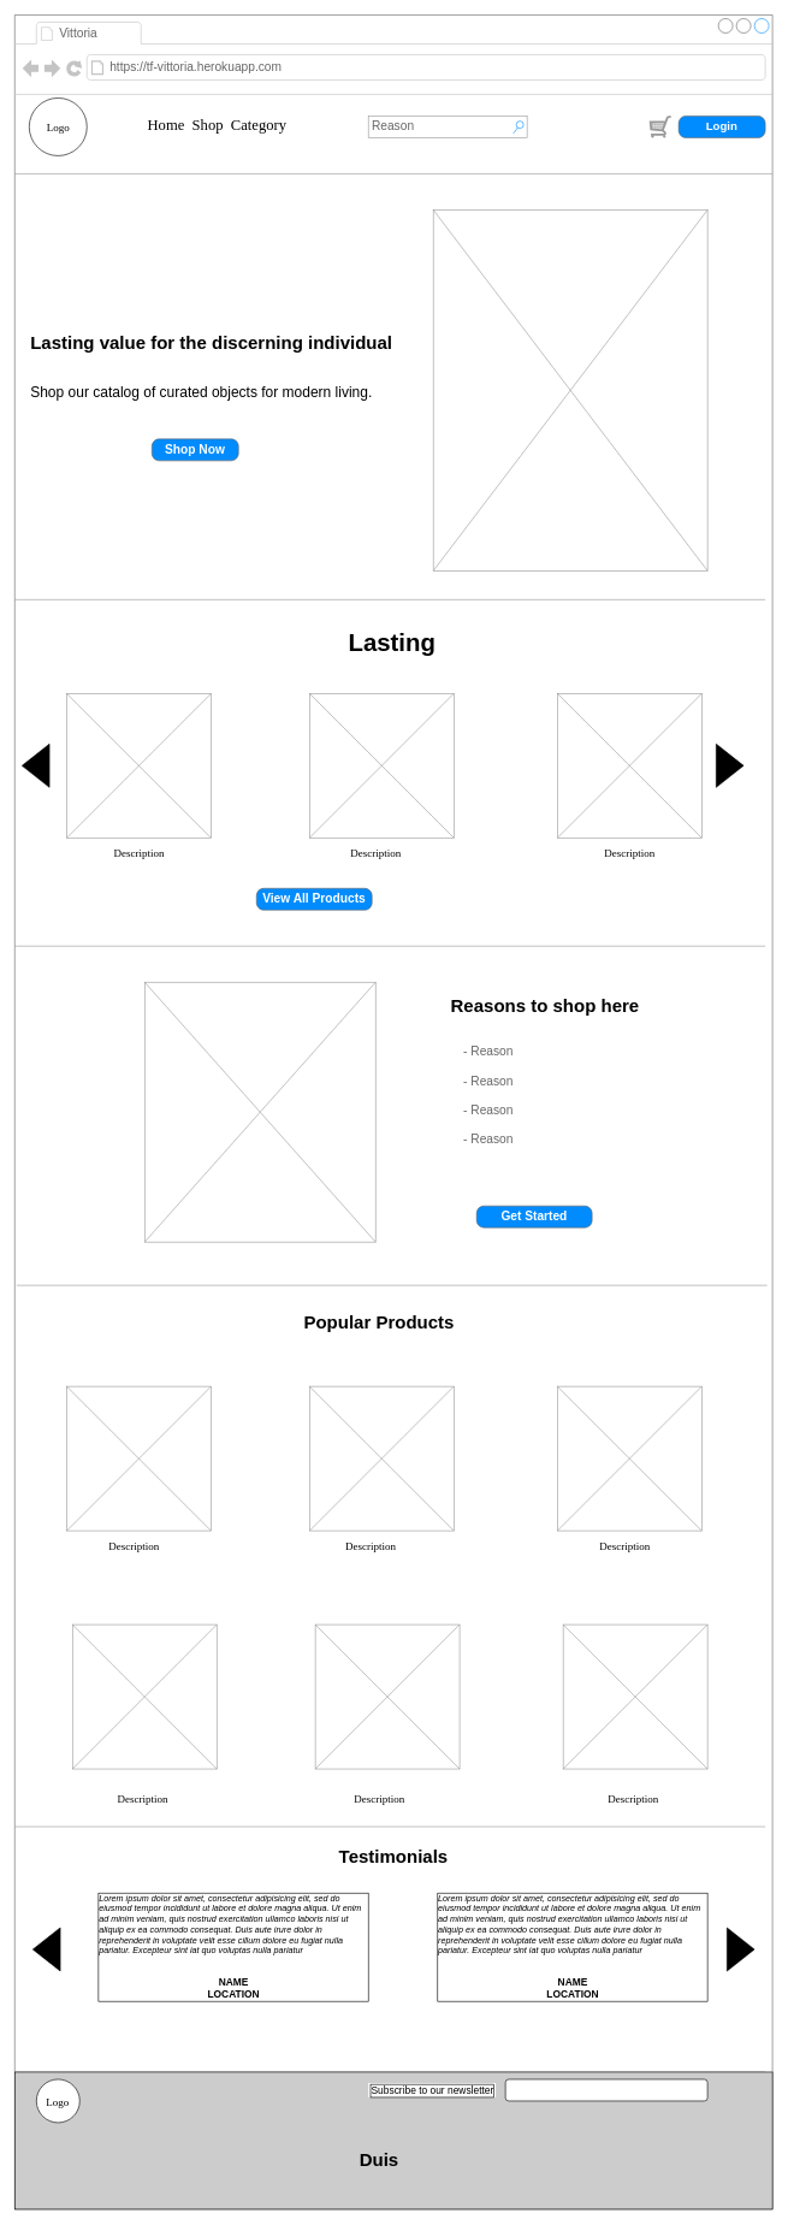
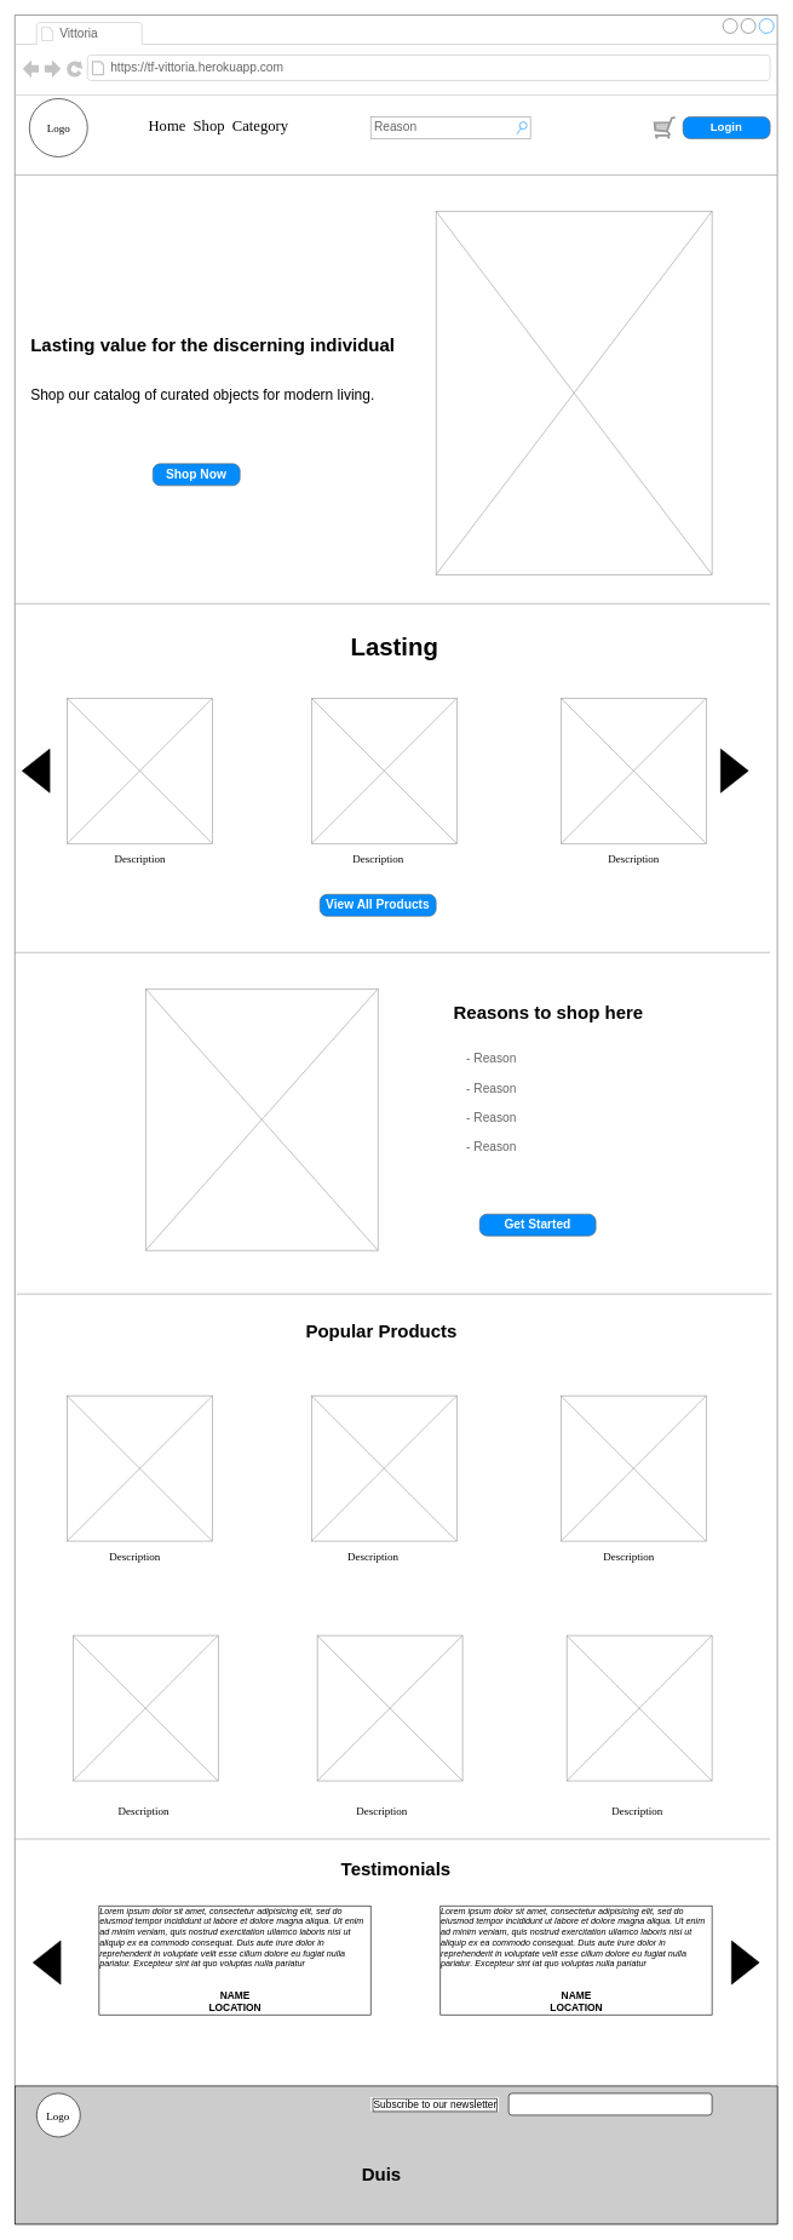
  <mxCell id="0" />
  <mxCell id="1" parent="0" />
  <mxCell id="2" value="" style="strokeWidth=1;shadow=0;dashed=0;align=center;html=1;shape=mxgraph.mockup.containers.browserWindow;rSize=0;strokeColor=#666666;mainText=,;recursiveResize=0;rounded=0;labelBackgroundColor=#ADADAD;fontFamily=Verdana;fontSize=12" parent="1" vertex="1"><mxGeometry y="20" width="1050" height="3040" as="geometry" x="20" /></mxCell>
  <mxCell id="3" value="Vittoria" style="strokeWidth=1;shadow=0;dashed=0;align=center;html=1;shape=mxgraph.mockup.containers.anchor;fontSize=17;fontColor=#666666;align=left;" parent="2" vertex="1"><mxGeometry x="60" y="12" width="100" height="28" as="geometry" /></mxCell>
  <mxCell id="4" value="https://tf-vittoria.herokuapp.com" style="strokeWidth=1;shadow=0;dashed=0;align=center;html=1;shape=mxgraph.mockup.containers.anchor;rSize=0;fontSize=17;fontColor=#666666;align=left;" parent="2" vertex="1"><mxGeometry x="130" y="60" width="250" height="26" as="geometry" /></mxCell>
  <mxCell id="5" value="&lt;div style=&quot;font-size: 28px;&quot; align=&quot;center&quot;&gt;&lt;font style=&quot;font-size: 21px;&quot;&gt;Home&amp;nbsp; Shop&amp;nbsp; Category&lt;/font&gt;&lt;/div&gt;" style="text;html=1;points=[];align=center;verticalAlign=top;spacingTop=-4;fontSize=30;fontFamily=Verdana" parent="2" vertex="1"><mxGeometry x="110" y="130" width="340" height="50" as="geometry" /></mxCell>
  <mxCell id="6" value="Reason" style="strokeWidth=1;shadow=0;dashed=0;align=center;html=1;shape=mxgraph.mockup.forms.searchBox;strokeColor=#999999;mainText=;strokeColor2=#008cff;fontColor=#666666;fontSize=17;align=left;spacingLeft=3;rounded=0;labelBackgroundColor=none;" parent="2" vertex="1"><mxGeometry x="490" y="140" width="220" height="30" as="geometry" /></mxCell>
  <mxCell id="7" value="" style="verticalLabelPosition=bottom;shadow=0;dashed=0;align=center;html=1;verticalAlign=top;strokeWidth=1;shape=mxgraph.mockup.markup.line;strokeColor=#999999;rounded=0;labelBackgroundColor=none;fillColor=#ffffff;fontFamily=Verdana;fontSize=12;fontColor=#000000;" parent="2" vertex="1"><mxGeometry y="210" width="1050" height="20" as="geometry" /></mxCell>
  <mxCell id="8" value="&lt;h2&gt;&lt;font style=&quot;font-size: 25px;&quot;&gt;Lasting value for the discerning individual&lt;/font&gt;&lt;/h2&gt;&lt;br&gt;                        &lt;p&gt;&lt;font style=&quot;font-size: 20px;&quot;&gt;Shop our catalog of curated objects for modern living.&lt;/font&gt;&lt;/p&gt;" style="text;spacingTop=-5;whiteSpace=wrap;html=1;align=left;fontSize=12;fontFamily=Helvetica;fillColor=none;strokeColor=none;rounded=0;shadow=1;labelBackgroundColor=none;" parent="2" vertex="1"><mxGeometry x="20" y="422.5" width="550" height="160" as="geometry" /></mxCell>
  <mxCell id="9" value="" style="verticalLabelPosition=bottom;shadow=0;dashed=0;align=center;html=1;verticalAlign=top;strokeWidth=1;shape=mxgraph.mockup.markup.line;strokeColor=#999999;rounded=0;labelBackgroundColor=none;fillColor=#ffffff;fontFamily=Verdana;fontSize=12;fontColor=#000000;" parent="2" vertex="1"><mxGeometry y="800" width="1040" height="20" as="geometry" /></mxCell>
  <mxCell id="10" value="" style="verticalLabelPosition=bottom;shadow=0;dashed=0;align=center;html=1;verticalAlign=top;strokeWidth=1;shape=mxgraph.mockup.graphics.simpleIcon;strokeColor=#999999;fillColor=#ffffff;rounded=0;labelBackgroundColor=none;fontFamily=Verdana;fontSize=12;fontColor=#000000;" parent="2" vertex="1"><mxGeometry x="72" y="940" width="200" height="200" as="geometry" /></mxCell>
  <mxCell id="11" value="" style="ellipse;whiteSpace=wrap;html=1;aspect=fixed;" parent="2" vertex="1"><mxGeometry x="20" y="115" width="80" height="80" as="geometry" /></mxCell>
  <mxCell id="12" value="" style="verticalLabelPosition=bottom;shadow=0;dashed=0;align=center;html=1;verticalAlign=top;strokeWidth=1;shape=mxgraph.mockup.misc.shoppingCart;strokeColor=#999999;" parent="2" vertex="1"><mxGeometry x="880" y="140" width="30" height="30" as="geometry" /></mxCell>
  <mxCell id="13" value="&lt;font style=&quot;font-size: 16px;&quot;&gt;Login&lt;/font&gt;" style="strokeWidth=1;shadow=0;dashed=0;align=center;html=1;shape=mxgraph.mockup.buttons.button;strokeColor=#666666;fontColor=#ffffff;mainText=;buttonStyle=round;fontSize=17;fontStyle=1;fillColor=#008cff;whiteSpace=wrap;" parent="2" vertex="1"><mxGeometry x="920" y="140" width="120" height="30" as="geometry" /></mxCell>
  <mxCell id="14" value="Logo" style="text;html=1;points=[];align=center;verticalAlign=top;spacingTop=-4;fontSize=15;fontFamily=Verdana" parent="2" vertex="1"><mxGeometry x="35" y="145" width="50" height="20" as="geometry" /></mxCell>
  <mxCell id="15" value="" style="verticalLabelPosition=bottom;shadow=0;dashed=0;align=center;html=1;verticalAlign=top;strokeWidth=1;shape=mxgraph.mockup.graphics.simpleIcon;strokeColor=#999999;" parent="2" vertex="1"><mxGeometry x="580" y="270" width="380" height="500" as="geometry" /></mxCell>
- <mxCell id="16" value="Shop Now" style="strokeWidth=1;shadow=0;dashed=0;align=center;html=1;shape=mxgraph.mockup.buttons.button;strokeColor=#666666;fontColor=#ffffff;mainText=;buttonStyle=round;fontSize=17;fontStyle=1;fillColor=#008cff;whiteSpace=wrap;" parent="2" vertex="1"><mxGeometry x="190" y="587.5" width="120" height="30" as="geometry" /></mxCell>
+ <mxCell id="16" value="Shop Now" style="strokeWidth=1;shadow=0;dashed=0;align=center;html=1;shape=mxgraph.mockup.buttons.button;strokeColor=#666666;fontColor=#ffffff;mainText=;buttonStyle=round;fontSize=17;fontStyle=1;fillColor=#008cff;whiteSpace=wrap;" parent="2" vertex="1"><mxGeometry x="190" y="617.5" width="120" height="30" as="geometry" /></mxCell>
  <mxCell id="17" value="" style="verticalLabelPosition=bottom;shadow=0;dashed=0;align=center;html=1;verticalAlign=top;strokeWidth=1;shape=mxgraph.mockup.graphics.simpleIcon;strokeColor=#999999;fillColor=#ffffff;rounded=0;labelBackgroundColor=none;fontFamily=Verdana;fontSize=12;fontColor=#000000;" parent="2" vertex="1"><mxGeometry x="408.5" y="940" width="200" height="200" as="geometry" /></mxCell>
  <mxCell id="18" value="" style="verticalLabelPosition=bottom;shadow=0;dashed=0;align=center;html=1;verticalAlign=top;strokeWidth=1;shape=mxgraph.mockup.graphics.simpleIcon;strokeColor=#999999;fillColor=#ffffff;rounded=0;labelBackgroundColor=none;fontFamily=Verdana;fontSize=12;fontColor=#000000;" parent="2" vertex="1"><mxGeometry x="752" y="940" width="200" height="200" as="geometry" /></mxCell>
  <mxCell id="19" value="&lt;h2 style=&quot;font-size: 34px;&quot; align=&quot;center&quot;&gt;Lasting&lt;br&gt;&lt;/h2&gt;" style="text;spacingTop=-5;whiteSpace=wrap;html=1;align=center;fontSize=12;fontFamily=Helvetica;fillColor=none;strokeColor=none;rounded=0;shadow=1;labelBackgroundColor=none;" parent="2" vertex="1"><mxGeometry x="413.5" y="820" width="218" height="40" as="geometry" /></mxCell>
  <mxCell id="20" value="" style="triangle;whiteSpace=wrap;html=1;fillColor=#000000;" parent="2" vertex="1"><mxGeometry x="972" y="1010" width="38" height="60" as="geometry" /></mxCell>
  <mxCell id="21" value="" style="triangle;whiteSpace=wrap;html=1;fillColor=#000000;direction=west;" parent="2" vertex="1"><mxGeometry x="10" y="1010" width="38" height="60" as="geometry" /></mxCell>
- <mxCell id="22" value="View All Products" style="strokeWidth=1;shadow=0;dashed=0;align=center;html=1;shape=mxgraph.mockup.buttons.button;strokeColor=#666666;fontColor=#ffffff;mainText=;buttonStyle=round;fontSize=17;fontStyle=1;fillColor=#008cff;whiteSpace=wrap;" parent="2" vertex="1"><mxGeometry x="335" y="1210" width="160" height="30" as="geometry" /></mxCell>
+ <mxCell id="22" value="View All Products" style="strokeWidth=1;shadow=0;dashed=0;align=center;html=1;shape=mxgraph.mockup.buttons.button;strokeColor=#666666;fontColor=#ffffff;mainText=;buttonStyle=round;fontSize=17;fontStyle=1;fillColor=#008cff;whiteSpace=wrap;" parent="2" vertex="1"><mxGeometry x="420" y="1210" width="160" height="30" as="geometry" /></mxCell>
  <mxCell id="23" value="" style="verticalLabelPosition=bottom;shadow=0;dashed=0;align=center;html=1;verticalAlign=top;strokeWidth=1;shape=mxgraph.mockup.markup.line;strokeColor=#999999;rounded=0;labelBackgroundColor=none;fillColor=#ffffff;fontFamily=Verdana;fontSize=12;fontColor=#000000;" parent="2" vertex="1"><mxGeometry y="1280" width="1040" height="20" as="geometry" /></mxCell>
  <mxCell id="24" value="" style="verticalLabelPosition=bottom;shadow=0;dashed=0;align=center;html=1;verticalAlign=top;strokeWidth=1;shape=mxgraph.mockup.graphics.simpleIcon;strokeColor=#999999;fillColor=#ffffff;rounded=0;labelBackgroundColor=none;fontFamily=Verdana;fontSize=12;fontColor=#000000;" parent="2" vertex="1"><mxGeometry x="180" y="1340" width="320" height="360" as="geometry" /></mxCell>
  <mxCell id="25" value="&lt;h2&gt;&lt;font style=&quot;font-size: 25px;&quot;&gt;Reasons to shop here&lt;br&gt;&lt;/font&gt;&lt;/h2&gt;&lt;br&gt;                        " style="text;spacingTop=-5;whiteSpace=wrap;html=1;align=center;fontSize=12;fontFamily=Helvetica;fillColor=none;strokeColor=none;rounded=0;shadow=1;labelBackgroundColor=none;" parent="2" vertex="1"><mxGeometry x="530" y="1340" width="410" height="60" as="geometry" /></mxCell>
  <mxCell id="26" value="&lt;div&gt;- Reason&lt;/div&gt;&lt;div&gt;&lt;br&gt;&lt;/div&gt;&lt;div&gt;- Reason&lt;/div&gt;&lt;div&gt;&lt;br&gt;&lt;/div&gt;&lt;div&gt;- Reason&lt;/div&gt;&lt;div&gt;&lt;br&gt;&lt;/div&gt;&lt;div&gt;- Reason&lt;br&gt;&lt;/div&gt;" style="strokeWidth=1;shadow=0;dashed=0;align=center;html=1;shape=mxgraph.mockup.text.bulletedList;textColor=#666666;mainText=,,,,;textSize=17;bulletStyle=none;strokeColor=none;fillColor=none;align=left;verticalAlign=top;fontSize=17;fontColor=#666666;" parent="2" vertex="1"><mxGeometry x="620" y="1420" width="250" height="190" as="geometry" /></mxCell>
  <mxCell id="27" value="Get Started" style="strokeWidth=1;shadow=0;dashed=0;align=center;html=1;shape=mxgraph.mockup.buttons.button;strokeColor=#666666;fontColor=#ffffff;mainText=;buttonStyle=round;fontSize=17;fontStyle=1;fillColor=#008cff;whiteSpace=wrap;" parent="2" vertex="1"><mxGeometry x="640" y="1650" width="160" height="30" as="geometry" /></mxCell>
  <mxCell id="28" value="" style="verticalLabelPosition=bottom;shadow=0;dashed=0;align=center;html=1;verticalAlign=top;strokeWidth=1;shape=mxgraph.mockup.markup.line;strokeColor=#999999;rounded=0;labelBackgroundColor=none;fillColor=#ffffff;fontFamily=Verdana;fontSize=12;fontColor=#000000;" parent="2" vertex="1"><mxGeometry x="2.5" y="1750" width="1040" height="20" as="geometry" /></mxCell>
  <mxCell id="29" value="" style="verticalLabelPosition=bottom;shadow=0;dashed=0;align=center;html=1;verticalAlign=top;strokeWidth=1;shape=mxgraph.mockup.graphics.simpleIcon;strokeColor=#999999;fillColor=#ffffff;rounded=0;labelBackgroundColor=none;fontFamily=Verdana;fontSize=12;fontColor=#000000;" parent="2" vertex="1"><mxGeometry x="72" y="1900" width="200" height="200" as="geometry" /></mxCell>
  <mxCell id="30" value="" style="verticalLabelPosition=bottom;shadow=0;dashed=0;align=center;html=1;verticalAlign=top;strokeWidth=1;shape=mxgraph.mockup.graphics.simpleIcon;strokeColor=#999999;fillColor=#ffffff;rounded=0;labelBackgroundColor=none;fontFamily=Verdana;fontSize=12;fontColor=#000000;" parent="2" vertex="1"><mxGeometry x="408.5" y="1900" width="200" height="200" as="geometry" /></mxCell>
  <mxCell id="31" value="" style="verticalLabelPosition=bottom;shadow=0;dashed=0;align=center;html=1;verticalAlign=top;strokeWidth=1;shape=mxgraph.mockup.graphics.simpleIcon;strokeColor=#999999;fillColor=#ffffff;rounded=0;labelBackgroundColor=none;fontFamily=Verdana;fontSize=12;fontColor=#000000;" parent="2" vertex="1"><mxGeometry x="752" y="1900" width="200" height="200" as="geometry" /></mxCell>
  <mxCell id="32" value="" style="verticalLabelPosition=bottom;shadow=0;dashed=0;align=center;html=1;verticalAlign=top;strokeWidth=1;shape=mxgraph.mockup.graphics.simpleIcon;strokeColor=#999999;fillColor=#ffffff;rounded=0;labelBackgroundColor=none;fontFamily=Verdana;fontSize=12;fontColor=#000000;" parent="2" vertex="1"><mxGeometry x="80" y="2230" width="200" height="200" as="geometry" /></mxCell>
  <mxCell id="33" value="" style="verticalLabelPosition=bottom;shadow=0;dashed=0;align=center;html=1;verticalAlign=top;strokeWidth=1;shape=mxgraph.mockup.graphics.simpleIcon;strokeColor=#999999;fillColor=#ffffff;rounded=0;labelBackgroundColor=none;fontFamily=Verdana;fontSize=12;fontColor=#000000;" parent="2" vertex="1"><mxGeometry x="416.5" y="2230" width="200" height="200" as="geometry" /></mxCell>
  <mxCell id="34" value="" style="verticalLabelPosition=bottom;shadow=0;dashed=0;align=center;html=1;verticalAlign=top;strokeWidth=1;shape=mxgraph.mockup.graphics.simpleIcon;strokeColor=#999999;fillColor=#ffffff;rounded=0;labelBackgroundColor=none;fontFamily=Verdana;fontSize=12;fontColor=#000000;" parent="2" vertex="1"><mxGeometry x="760" y="2230" width="200" height="200" as="geometry" /></mxCell>
  <mxCell id="35" value="&lt;h2&gt;&lt;font style=&quot;font-size: 25px;&quot;&gt;Popular Products&lt;br&gt;&lt;/font&gt;&lt;/h2&gt;&lt;br&gt;                        " style="text;spacingTop=-5;whiteSpace=wrap;html=1;align=center;fontSize=12;fontFamily=Helvetica;fillColor=none;strokeColor=none;rounded=0;shadow=1;labelBackgroundColor=none;" parent="2" vertex="1"><mxGeometry x="300" y="1780" width="410" height="60" as="geometry" /></mxCell>
  <mxCell id="36" value="Description" style="text;html=1;points=[];align=center;verticalAlign=top;spacingTop=-4;fontSize=15;fontFamily=Verdana" parent="2" vertex="1"><mxGeometry x="132" y="1150" width="80" height="20" as="geometry" /></mxCell>
  <mxCell id="37" value="Description" style="text;html=1;points=[];align=center;verticalAlign=top;spacingTop=-4;fontSize=15;fontFamily=Verdana" parent="2" vertex="1"><mxGeometry x="460" y="1150" width="80" height="20" as="geometry" /></mxCell>
  <mxCell id="38" value="Description" style="text;html=1;points=[];align=center;verticalAlign=top;spacingTop=-4;fontSize=15;fontFamily=Verdana" parent="2" vertex="1"><mxGeometry x="812" y="1150" width="80" height="20" as="geometry" /></mxCell>
  <mxCell id="39" value="Description" style="text;html=1;points=[];align=center;verticalAlign=top;spacingTop=-4;fontSize=15;fontFamily=Verdana" parent="2" vertex="1"><mxGeometry x="125" y="2110" width="80" height="20" as="geometry" /></mxCell>
  <mxCell id="40" value="Description" style="text;html=1;points=[];align=center;verticalAlign=top;spacingTop=-4;fontSize=15;fontFamily=Verdana" parent="2" vertex="1"><mxGeometry x="453" y="2110" width="80" height="20" as="geometry" /></mxCell>
  <mxCell id="41" value="Description" style="text;html=1;points=[];align=center;verticalAlign=top;spacingTop=-4;fontSize=15;fontFamily=Verdana" parent="2" vertex="1"><mxGeometry x="805" y="2110" width="80" height="20" as="geometry" /></mxCell>
  <mxCell id="42" value="Description" style="text;html=1;points=[];align=center;verticalAlign=top;spacingTop=-4;fontSize=15;fontFamily=Verdana" parent="2" vertex="1"><mxGeometry x="136.5" y="2460" width="80" height="20" as="geometry" /></mxCell>
  <mxCell id="43" value="Description" style="text;html=1;points=[];align=center;verticalAlign=top;spacingTop=-4;fontSize=15;fontFamily=Verdana" parent="2" vertex="1"><mxGeometry x="464.5" y="2460" width="80" height="20" as="geometry" /></mxCell>
  <mxCell id="44" value="Description" style="text;html=1;points=[];align=center;verticalAlign=top;spacingTop=-4;fontSize=15;fontFamily=Verdana" parent="2" vertex="1"><mxGeometry x="816.5" y="2460" width="80" height="20" as="geometry" /></mxCell>
  <mxCell id="45" value="" style="verticalLabelPosition=bottom;shadow=0;dashed=0;align=center;html=1;verticalAlign=top;strokeWidth=1;shape=mxgraph.mockup.markup.line;strokeColor=#999999;rounded=0;labelBackgroundColor=none;fillColor=#ffffff;fontFamily=Verdana;fontSize=12;fontColor=#000000;" parent="2" vertex="1"><mxGeometry y="2500" width="1040" height="20" as="geometry" /></mxCell>
  <mxCell id="46" value="&lt;h2&gt;&lt;font style=&quot;font-size: 25px;&quot;&gt;Testimonials&lt;br&gt;&lt;/font&gt;&lt;/h2&gt;&lt;br&gt;                        " style="text;spacingTop=-5;whiteSpace=wrap;html=1;align=center;fontSize=12;fontFamily=Helvetica;fillColor=none;strokeColor=none;rounded=0;shadow=1;labelBackgroundColor=none;" parent="2" vertex="1"><mxGeometry x="320" y="2520" width="410" height="60" as="geometry" /></mxCell>
  <mxCell id="47" value="&lt;div&gt;&lt;i&gt;Lorem ipsum dolor sit amet, consectetur adipisicing elit, sed do eiusmod tempor incididunt ut labore et dolore magna aliqua. Ut enim ad minim veniam, quis nostrud exercitation ullamco laboris nisi ut aliquip ex ea commodo consequat. Duis aute irure dolor in reprehenderit in voluptate velit esse cillum dolore eu fugiat nulla pariatur. Excepteur sint iat quo voluptas nulla pariatur&lt;/i&gt;&lt;/div&gt;&lt;div&gt;&lt;i&gt;&lt;br&gt;&lt;/i&gt;&lt;/div&gt;&lt;div&gt;&lt;br&gt;&lt;/div&gt;&lt;div style=&quot;font-size: 14px;&quot; align=&quot;center&quot;&gt;&lt;font style=&quot;font-size: 14px;&quot;&gt;&lt;b&gt;NAME&lt;/b&gt;&lt;/font&gt;&lt;/div&gt;&lt;div style=&quot;font-size: 14px;&quot; align=&quot;center&quot;&gt;&lt;font style=&quot;font-size: 14px;&quot;&gt;&lt;b&gt;LOCATION&lt;/b&gt;&lt;/font&gt;&lt;br&gt;&lt;/div&gt;" style="text;spacingTop=-5;whiteSpace=wrap;html=1;align=left;fontSize=12;fontFamily=Helvetica;fillColor=none;strokeColor=none;labelBorderColor=default;" parent="2" vertex="1"><mxGeometry x="113.5" y="2600" width="376.5" height="200" as="geometry" /></mxCell>
  <mxCell id="48" value="&lt;div&gt;&lt;i&gt;Lorem ipsum dolor sit amet, consectetur adipisicing elit, sed do eiusmod tempor incididunt ut labore et dolore magna aliqua. Ut enim ad minim veniam, quis nostrud exercitation ullamco laboris nisi ut aliquip ex ea commodo consequat. Duis aute irure dolor in reprehenderit in voluptate velit esse cillum dolore eu fugiat nulla pariatur. Excepteur sint iat quo voluptas nulla pariatur&lt;/i&gt;&lt;/div&gt;&lt;div&gt;&lt;i&gt;&lt;br&gt;&lt;/i&gt;&lt;/div&gt;&lt;div&gt;&lt;br&gt;&lt;/div&gt;&lt;div style=&quot;font-size: 14px;&quot; align=&quot;center&quot;&gt;&lt;font style=&quot;font-size: 14px;&quot;&gt;&lt;b&gt;NAME&lt;/b&gt;&lt;/font&gt;&lt;/div&gt;&lt;div style=&quot;font-size: 14px;&quot; align=&quot;center&quot;&gt;&lt;font style=&quot;font-size: 14px;&quot;&gt;&lt;b&gt;LOCATION&lt;/b&gt;&lt;/font&gt;&lt;br&gt;&lt;/div&gt;" style="text;spacingTop=-5;whiteSpace=wrap;html=1;align=left;fontSize=12;fontFamily=Helvetica;fillColor=none;strokeColor=none;labelBorderColor=default;" parent="2" vertex="1"><mxGeometry x="583.5" y="2600" width="376.5" height="200" as="geometry" /></mxCell>
  <mxCell id="49" value="" style="triangle;whiteSpace=wrap;html=1;fillColor=#000000;direction=west;" parent="2" vertex="1"><mxGeometry x="25" y="2650" width="38" height="60" as="geometry" /></mxCell>
  <mxCell id="50" value="" style="triangle;whiteSpace=wrap;html=1;fillColor=#000000;" parent="2" vertex="1"><mxGeometry x="987" y="2650" width="38" height="60" as="geometry" /></mxCell>
  <mxCell id="51" value="" style="verticalLabelPosition=bottom;shadow=0;dashed=0;align=center;html=1;verticalAlign=top;strokeWidth=1;shape=mxgraph.mockup.markup.line;strokeColor=#999999;rounded=0;labelBackgroundColor=none;fillColor=#ffffff;fontFamily=Verdana;fontSize=12;fontColor=#000000;" parent="2" vertex="1"><mxGeometry y="2840" width="1040" height="20" as="geometry" /></mxCell>
  <mxCell id="52" value="" style="rounded=0;whiteSpace=wrap;html=1;fillColor=#CCCCCC;" parent="2" vertex="1"><mxGeometry y="2850" width="1050" height="190" as="geometry" /></mxCell>
  <mxCell id="53" value="&lt;h2&gt;&lt;font style=&quot;font-size: 25px;&quot;&gt;Duis&lt;br&gt;&lt;/font&gt;&lt;/h2&gt;&lt;br&gt;                        " style="text;spacingTop=-5;whiteSpace=wrap;html=1;align=center;fontSize=12;fontFamily=Helvetica;fillColor=none;strokeColor=none;rounded=0;shadow=1;labelBackgroundColor=none;" parent="2" vertex="1"><mxGeometry x="300" y="2940" width="410" height="60" as="geometry" /></mxCell>
  <mxCell id="54" value="" style="ellipse;whiteSpace=wrap;html=1;aspect=fixed;" parent="2" vertex="1"><mxGeometry x="30" y="2860" width="60" height="60" as="geometry" /></mxCell>
  <mxCell id="55" value="Logo" style="text;html=1;points=[];align=center;verticalAlign=top;spacingTop=-4;fontSize=15;fontFamily=Verdana" parent="2" vertex="1"><mxGeometry x="33.5" y="2880" width="50" height="20" as="geometry" /></mxCell>
  <mxCell id="56" value="" style="rounded=1;whiteSpace=wrap;html=1;" parent="2" vertex="1"><mxGeometry x="680" y="2860" width="280" height="30" as="geometry" /></mxCell>
  <mxCell id="57" value="&lt;div style=&quot;font-size: 13px;&quot; align=&quot;right&quot;&gt;&lt;font style=&quot;font-size: 14px;&quot;&gt;Subscribe to our newsletter&lt;/font&gt;&lt;/div&gt;" style="text;spacingTop=-5;whiteSpace=wrap;html=1;align=right;fontSize=12;fontFamily=Helvetica;labelBorderColor=default;fillColor=default;" parent="2" vertex="1"><mxGeometry x="490" y="2865" width="176.5" height="20" as="geometry" /></mxCell>
